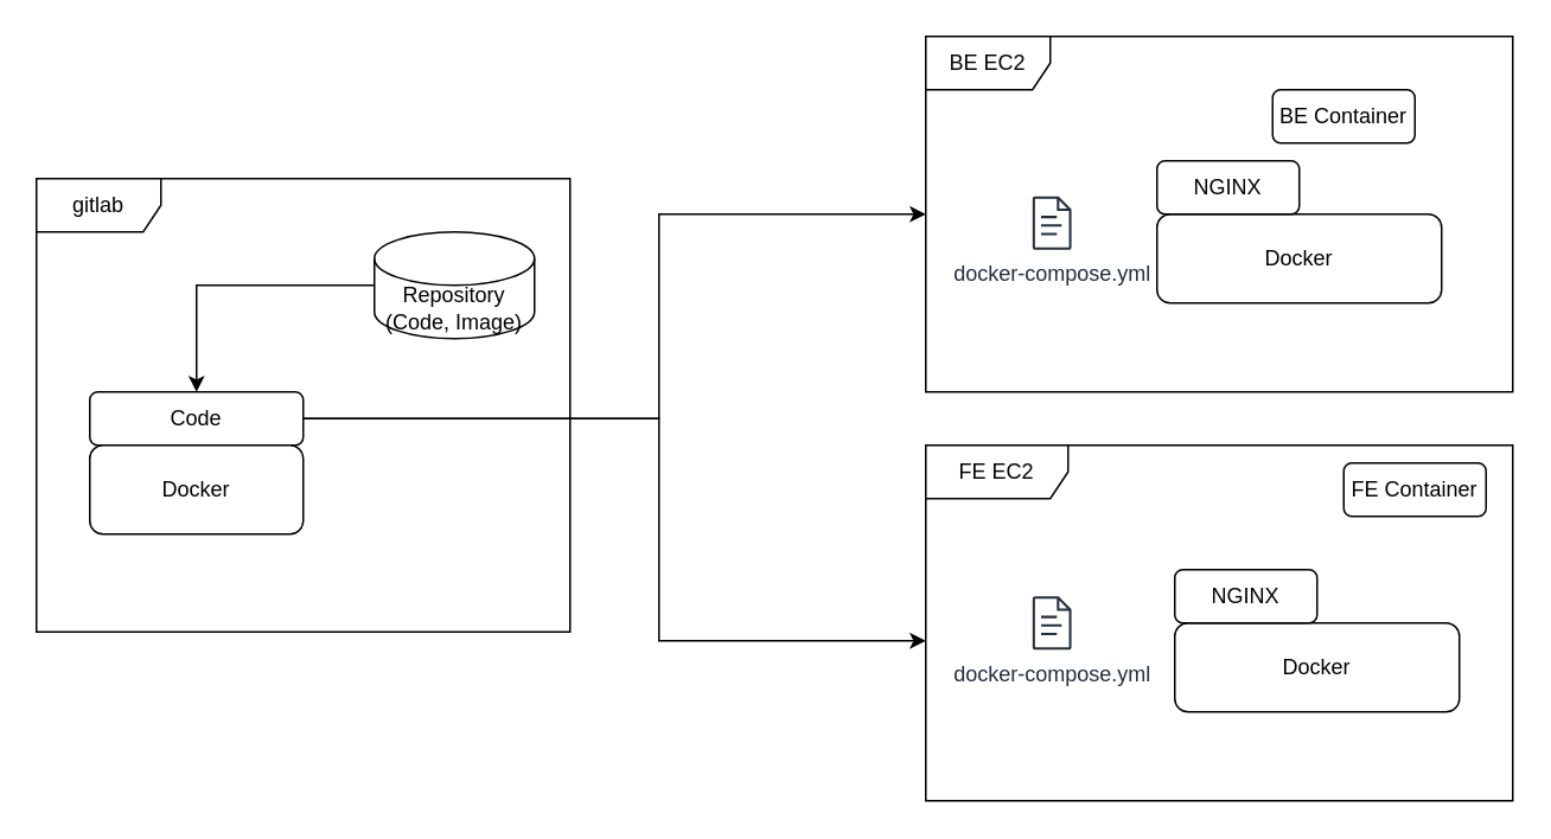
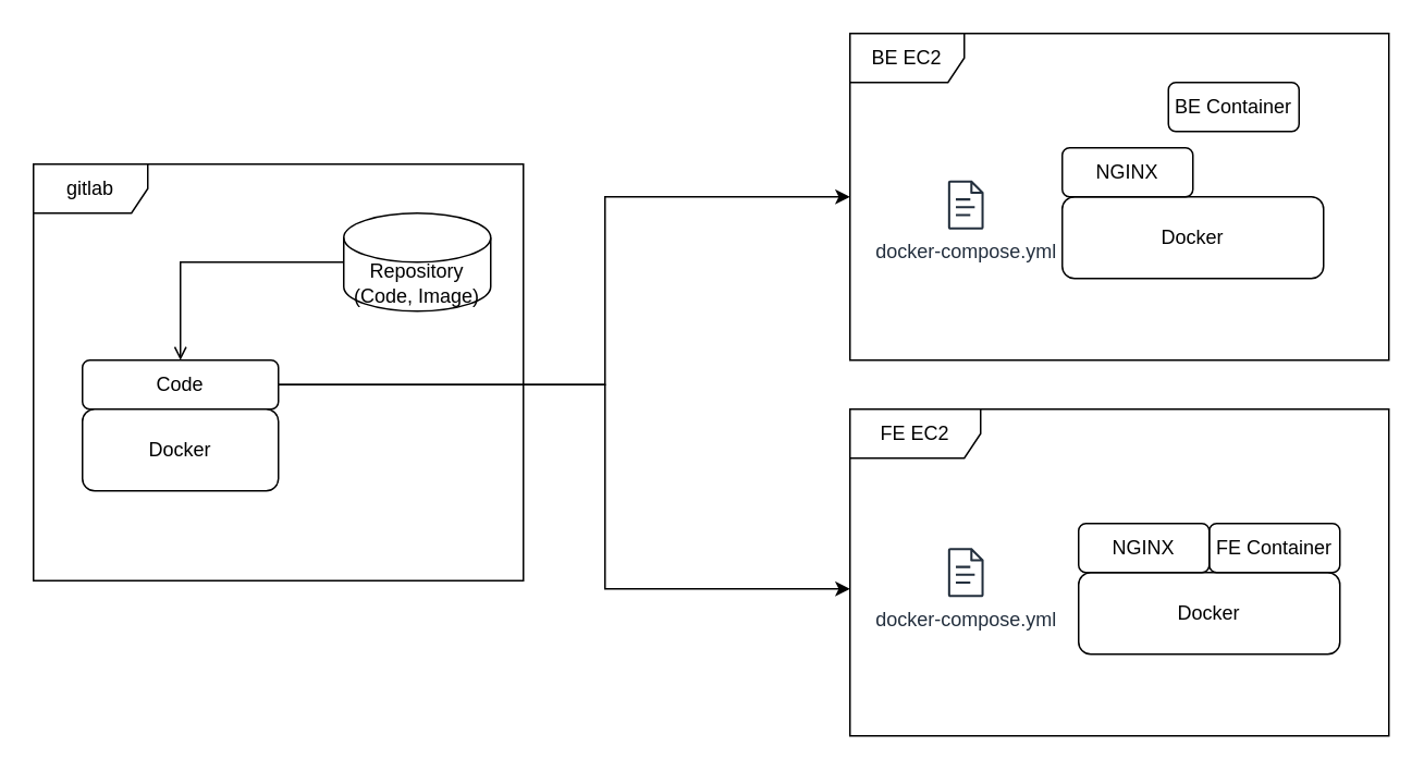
  <mxCell id="0" />
  <mxCell id="1" parent="0" />
  <mxCell id="2" value="BE EC2" style="shape=umlFrame;whiteSpace=wrap;html=1;pointerEvents=0;width=70;height=30;" vertex="1" parent="1"><mxGeometry x="520" y="20" width="330" height="200" as="geometry" /></mxCell>
  <mxCell id="3" value="FE EC2" style="shape=umlFrame;whiteSpace=wrap;html=1;pointerEvents=0;width=80;height=30;" vertex="1" parent="1"><mxGeometry x="520" y="250" width="330" height="200" as="geometry" /></mxCell>
  <mxCell id="4" value="gitlab" style="shape=umlFrame;whiteSpace=wrap;html=1;pointerEvents=0;width=70;height=30;" vertex="1" parent="1"><mxGeometry x="20" y="100" width="300" height="255" as="geometry" /></mxCell>
  <mxCell id="5" style="edgeStyle=orthogonalEdgeStyle;rounded=0;orthogonalLoop=1;jettySize=auto;html=1;" edge="1" parent="1" source="7" target="2"><mxGeometry relative="1" as="geometry"><Array as="points"><mxPoint x="370" y="235" /><mxPoint x="370" y="120" /></Array></mxGeometry></mxCell>
  <mxCell id="6" style="edgeStyle=orthogonalEdgeStyle;rounded=0;orthogonalLoop=1;jettySize=auto;html=1;" edge="1" parent="1" source="7" target="3"><mxGeometry relative="1" as="geometry"><Array as="points"><mxPoint x="370" y="235" /><mxPoint x="370" y="360" /></Array></mxGeometry></mxCell>
  <mxCell id="7" value="Code" style="rounded=1;whiteSpace=wrap;html=1;" vertex="1" parent="1"><mxGeometry x="50" y="220" width="120" height="30" as="geometry" /></mxCell>
  <mxCell id="8" value="Docker" style="rounded=1;whiteSpace=wrap;html=1;" vertex="1" parent="1"><mxGeometry x="50" y="250" width="120" height="50" as="geometry" /></mxCell>
  <mxCell id="9" value="Docker" style="rounded=1;whiteSpace=wrap;html=1;" vertex="1" parent="1"><mxGeometry x="650" y="120" width="160" height="50" as="geometry" /></mxCell>
  <mxCell id="10" value="Docker" style="rounded=1;whiteSpace=wrap;html=1;" vertex="1" parent="1"><mxGeometry x="660" y="350" width="160" height="50" as="geometry" /></mxCell>
  <mxCell id="11" value="BE Container" style="rounded=1;whiteSpace=wrap;html=1;" vertex="1" parent="1"><mxGeometry x="715" y="50" width="80" height="30" as="geometry" /></mxCell>
- <mxCell id="12" value="FE Container" style="rounded=1;whiteSpace=wrap;html=1;" vertex="1" parent="1"><mxGeometry x="755" y="260" width="80" height="30" as="geometry" /></mxCell>
+ <mxCell id="12" value="FE Container" style="rounded=1;whiteSpace=wrap;html=1;" vertex="1" parent="1"><mxGeometry x="740" y="320" width="80" height="30" as="geometry" /></mxCell>
  <mxCell id="13" value="docker-compose.yml" style="sketch=0;outlineConnect=0;fontColor=#232F3E;gradientColor=none;fillColor=#232F3D;strokeColor=none;dashed=0;verticalLabelPosition=bottom;verticalAlign=top;align=center;html=1;fontSize=12;fontStyle=0;aspect=fixed;pointerEvents=1;shape=mxgraph.aws4.document;" vertex="1" parent="1"><mxGeometry x="580" y="110" width="21.92" height="30" as="geometry" /></mxCell>
  <mxCell id="14" value="docker-compose.yml" style="sketch=0;outlineConnect=0;fontColor=#232F3E;gradientColor=none;fillColor=#232F3D;strokeColor=none;dashed=0;verticalLabelPosition=bottom;verticalAlign=top;align=center;html=1;fontSize=12;fontStyle=0;aspect=fixed;pointerEvents=1;shape=mxgraph.aws4.document;" vertex="1" parent="1"><mxGeometry x="580" y="335" width="21.92" height="30" as="geometry" /></mxCell>
  <mxCell id="15" value="NGINX" style="rounded=1;whiteSpace=wrap;html=1;" vertex="1" parent="1"><mxGeometry x="660" y="320" width="80" height="30" as="geometry" /></mxCell>
  <mxCell id="16" value="NGINX" style="rounded=1;whiteSpace=wrap;html=1;" vertex="1" parent="1"><mxGeometry x="650" y="90" width="80" height="30" as="geometry" /></mxCell>
- <mxCell id="17" style="rounded=0;orthogonalLoop=1;jettySize=auto;html=1;entryX=0.5;entryY=0;entryDx=0;entryDy=0;edgeStyle=orthogonalEdgeStyle;" edge="1" parent="1" source="18" target="7"><mxGeometry relative="1" as="geometry" /></mxCell>
+ <mxCell id="17" style="rounded=0;orthogonalLoop=1;jettySize=auto;html=1;entryX=0.5;entryY=0;entryDx=0;entryDy=0;edgeStyle=orthogonalEdgeStyle;endArrow=open;" edge="1" parent="1" source="18" target="7"><mxGeometry relative="1" as="geometry" /></mxCell>
  <mxCell id="18" value="Repository&lt;br&gt;(Code, Image)" style="shape=cylinder3;whiteSpace=wrap;html=1;boundedLbl=1;backgroundOutline=1;size=15;" vertex="1" parent="1"><mxGeometry x="210" y="130" width="90" height="60" as="geometry" /></mxCell>
